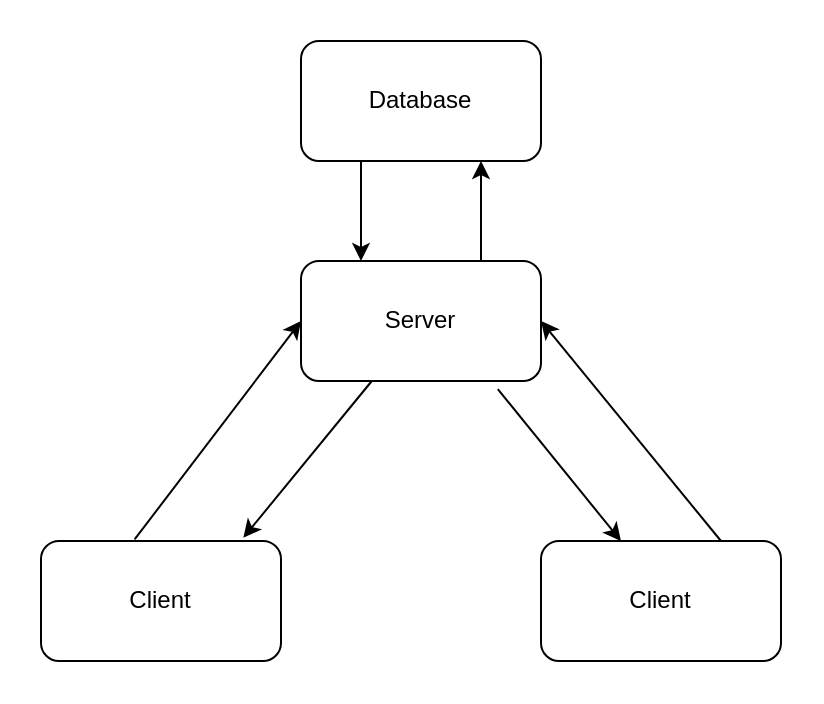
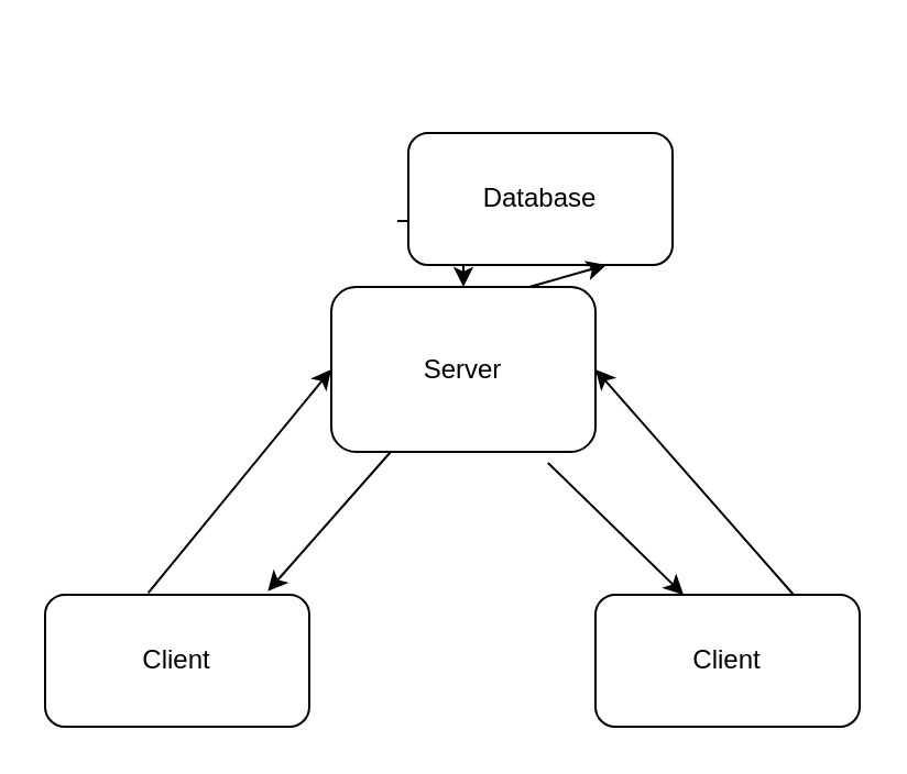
  <mxCell id="0" />
  <mxCell id="1" parent="0" />
- <mxCell id="2" value="Server" style="rounded=1;whiteSpace=wrap;html=1;" vertex="1" parent="1"><mxGeometry x="150" y="130" width="120" height="60" as="geometry" /></mxCell>
+ <mxCell id="2" value="Server" style="rounded=1;whiteSpace=wrap;html=1;" vertex="1" parent="1"><mxGeometry x="150" y="130" width="120" height="75" as="geometry" /></mxCell>
  <mxCell id="3" value="Client" style="rounded=1;whiteSpace=wrap;html=1;" vertex="1" parent="1"><mxGeometry x="20" y="270" width="120" height="60" as="geometry" /></mxCell>
  <mxCell id="4" style="edgeStyle=orthogonalEdgeStyle;rounded=0;orthogonalLoop=1;jettySize=auto;html=1;" edge="1" parent="1" source="5" target="2"><mxGeometry relative="1" as="geometry"><Array as="points"><mxPoint x="180" y="100" /><mxPoint x="180" y="100" /></Array></mxGeometry></mxCell>
- <mxCell id="5" value="Database" style="rounded=1;whiteSpace=wrap;html=1;" vertex="1" parent="1"><mxGeometry x="150" y="20" width="120" height="60" as="geometry" /></mxCell>
+ <mxCell id="5" value="Database" style="rounded=1;whiteSpace=wrap;html=1;" vertex="1" parent="1"><mxGeometry x="185" y="60" width="120" height="60" as="geometry" /></mxCell>
  <mxCell id="6" value="Client" style="rounded=1;whiteSpace=wrap;html=1;" vertex="1" parent="1"><mxGeometry x="270" y="270" width="120" height="60" as="geometry" /></mxCell>
  <mxCell id="7" value="" style="endArrow=classic;html=1;rounded=0;entryX=0.75;entryY=1;entryDx=0;entryDy=0;exitX=0.75;exitY=0;exitDx=0;exitDy=0;" edge="1" parent="1" source="2" target="5"><mxGeometry width="50" height="50" relative="1" as="geometry"><mxPoint x="230" y="130" as="sourcePoint" /><mxPoint x="280" y="80" as="targetPoint" /></mxGeometry></mxCell>
  <mxCell id="8" value="" style="endArrow=classic;html=1;rounded=0;exitX=0.39;exitY=-0.013;exitDx=0;exitDy=0;exitPerimeter=0;entryX=0;entryY=0.5;entryDx=0;entryDy=0;" edge="1" parent="1" source="3" target="2"><mxGeometry width="50" height="50" relative="1" as="geometry"><mxPoint x="140" y="260" as="sourcePoint" /><mxPoint x="190" y="210" as="targetPoint" /></mxGeometry></mxCell>
  <mxCell id="9" value="" style="endArrow=classic;html=1;rounded=0;entryX=0.843;entryY=-0.027;entryDx=0;entryDy=0;entryPerimeter=0;" edge="1" parent="1" source="2" target="3"><mxGeometry width="50" height="50" relative="1" as="geometry"><mxPoint x="140" y="260" as="sourcePoint" /><mxPoint x="190" y="210" as="targetPoint" /></mxGeometry></mxCell>
  <mxCell id="10" value="" style="endArrow=classic;html=1;rounded=0;exitX=0.82;exitY=1.067;exitDx=0;exitDy=0;exitPerimeter=0;" edge="1" parent="1" source="2"><mxGeometry width="50" height="50" relative="1" as="geometry"><mxPoint x="140" y="260" as="sourcePoint" /><mxPoint x="310" y="270" as="targetPoint" /></mxGeometry></mxCell>
  <mxCell id="11" value="" style="endArrow=classic;html=1;rounded=0;exitX=0.75;exitY=0;exitDx=0;exitDy=0;entryX=1;entryY=0.5;entryDx=0;entryDy=0;" edge="1" parent="1" source="6" target="2"><mxGeometry width="50" height="50" relative="1" as="geometry"><mxPoint x="140" y="260" as="sourcePoint" /><mxPoint x="190" y="210" as="targetPoint" /></mxGeometry></mxCell>
